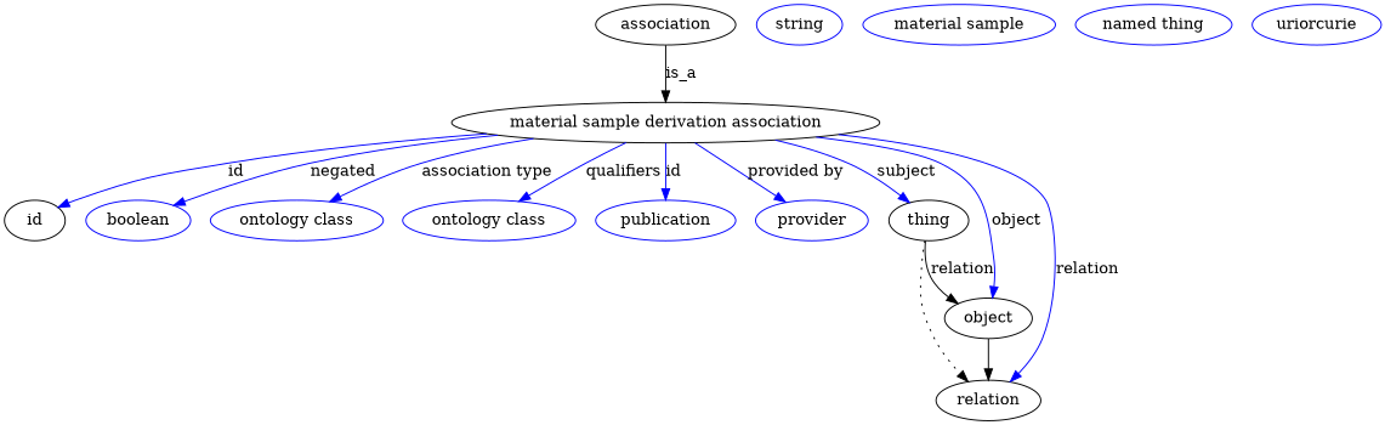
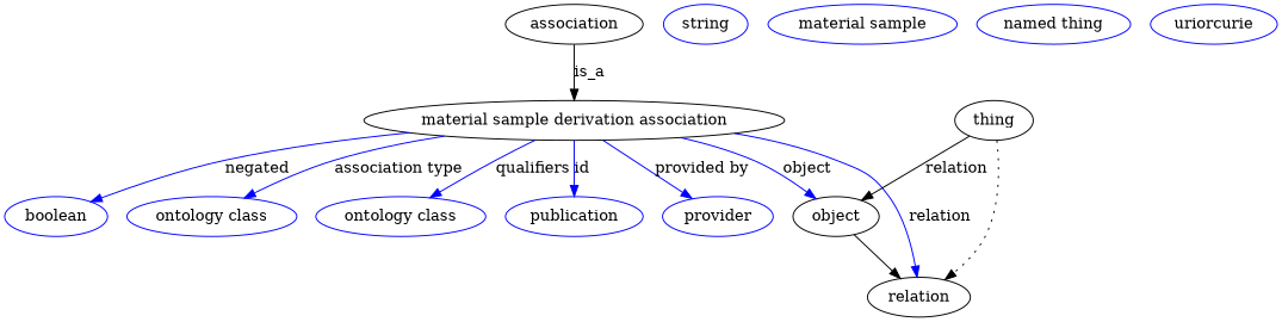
  digraph {
    fontname="DejaVu Serif"
    node [fontname="DejaVu Serif" color=blue]
    edge [color=blue fontname="DejaVu Serif" style=solid]
    n1 [height=0.5 label="material sample derivation association" width=4.0982 color=""]
-   id [height=0.5 width=0.75 color=""]
    n3 [height=0.5 label=boolean width=1.0652]
    n4 [height=0.5 label="ontology class" width=1.7151]
    n5 [height=0.5 label="ontology class" width=1.7151]
    n6 [height=0.5 label=publication width=1.3902]
    n7 [height=0.5 label=provider width=1.1193]
    n8 [height=0.5 label=thing width=0.99297 color=""]
    object [height=0.5 width=0.9027 color=""]
    relation [height=0.5 width=1.0471 color=""]
    association [height=0.5 width=1.3902 color=""]
    n12 [height=0.5 label=string width=0.84854]
    n13 [height=0.5 label="material sample" width=1.8776]
    n14 [height=0.5 label="named thing" width=1.5346]
    n15 [height=0.5 label=uriorcurie width=1.2638]
-   n1 -> id [label=id]
    n1 -> n3 [label=negated]
    n1 -> n4 [label="association type"]
    n1 -> n5 [label=qualifiers]
    n1 -> n6 [label=id]
    n1 -> n7 [label="provided by"]
-   n1 -> n8 [label=subject]
    n1 -> object [label=object]
    n1 -> relation [label=relation]
    n8 -> object [label=relation color="" style=""]
    n8 -> relation [style=dotted color=""]
    object -> relation [color=""]
    association -> n1 [label=is_a color="" style=""]
  }
